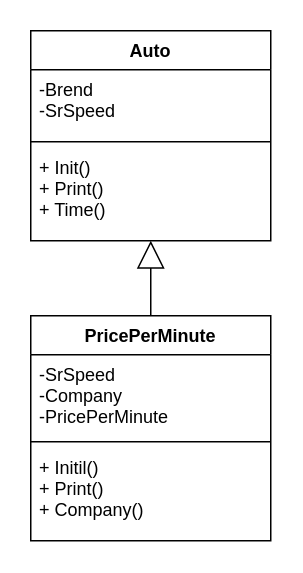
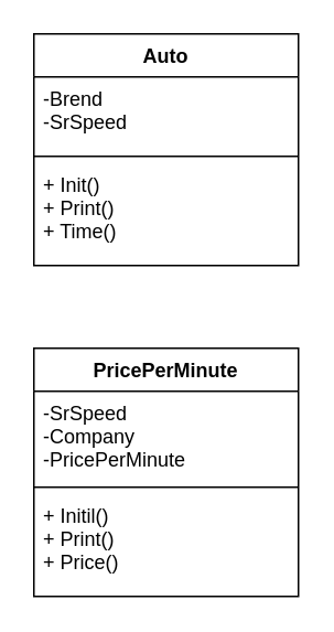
  <mxCell id="0" />
  <mxCell id="1" parent="0" />
  <mxCell id="2" value="Auto" style="swimlane;fontStyle=1;align=center;verticalAlign=top;childLayout=stackLayout;horizontal=1;startSize=26;horizontalStack=0;resizeParent=1;resizeParentMax=0;resizeLast=0;collapsible=1;marginBottom=0;" vertex="1" parent="1"><mxGeometry x="20" y="20" width="160" height="140" as="geometry" /></mxCell>
  <mxCell id="3" value="-Brend&#10;-SrSpeed&#10;" style="text;strokeColor=none;fillColor=none;align=left;verticalAlign=top;spacingLeft=4;spacingRight=4;overflow=hidden;rotatable=0;points=[[0,0.5],[1,0.5]];portConstraint=eastwest;" vertex="1" parent="2"><mxGeometry y="26" width="160" height="44" as="geometry" /></mxCell>
  <mxCell id="4" value="" style="line;strokeWidth=1;fillColor=none;align=left;verticalAlign=middle;spacingTop=-1;spacingLeft=3;spacingRight=3;rotatable=0;labelPosition=right;points=[];portConstraint=eastwest;" vertex="1" parent="2"><mxGeometry y="70" width="160" height="8" as="geometry" /></mxCell>
  <mxCell id="5" value="+ Init()&#10;+ Print()&#10;+ Time()" style="text;strokeColor=none;fillColor=none;align=left;verticalAlign=top;spacingLeft=4;spacingRight=4;overflow=hidden;rotatable=0;points=[[0,0.5],[1,0.5]];portConstraint=eastwest;" vertex="1" parent="2"><mxGeometry y="78" width="160" height="62" as="geometry" /></mxCell>
  <mxCell id="6" value="PricePerMinute" style="swimlane;fontStyle=1;align=center;verticalAlign=top;childLayout=stackLayout;horizontal=1;startSize=26;horizontalStack=0;resizeParent=1;resizeParentMax=0;resizeLast=0;collapsible=1;marginBottom=0;" vertex="1" parent="1"><mxGeometry x="20" y="210" width="160" height="150" as="geometry" /></mxCell>
  <mxCell id="7" value="-SrSpeed&#10;-Company&#10;-PricePerMinute" style="text;strokeColor=none;fillColor=none;align=left;verticalAlign=top;spacingLeft=4;spacingRight=4;overflow=hidden;rotatable=0;points=[[0,0.5],[1,0.5]];portConstraint=eastwest;" vertex="1" parent="6"><mxGeometry y="26" width="160" height="54" as="geometry" /></mxCell>
  <mxCell id="8" value="" style="line;strokeWidth=1;fillColor=none;align=left;verticalAlign=middle;spacingTop=-1;spacingLeft=3;spacingRight=3;rotatable=0;labelPosition=right;points=[];portConstraint=eastwest;" vertex="1" parent="6"><mxGeometry y="80" width="160" height="8" as="geometry" /></mxCell>
- <mxCell id="9" value="+ Initil()&#10;+ Print()&#10;+ Company()" style="text;strokeColor=none;fillColor=none;align=left;verticalAlign=top;spacingLeft=4;spacingRight=4;overflow=hidden;rotatable=0;points=[[0,0.5],[1,0.5]];portConstraint=eastwest;" vertex="1" parent="6"><mxGeometry y="88" width="160" height="62" as="geometry" /></mxCell>
- <mxCell id="10" value="" style="endArrow=block;endSize=16;endFill=0;html=1;exitX=0.5;exitY=0;exitDx=0;exitDy=0;" edge="1" parent="1" source="6" target="5"><mxGeometry width="160" relative="1" as="geometry"><mxPoint x="20" y="380" as="sourcePoint" /><mxPoint x="180" y="380" as="targetPoint" /></mxGeometry></mxCell>
+ <mxCell id="9" value="+ Initil()&#10;+ Print()&#10;+ Price()" style="text;strokeColor=none;fillColor=none;align=left;verticalAlign=top;spacingLeft=4;spacingRight=4;overflow=hidden;rotatable=0;points=[[0,0.5],[1,0.5]];portConstraint=eastwest;" vertex="1" parent="6"><mxGeometry y="88" width="160" height="62" as="geometry" /></mxCell>
